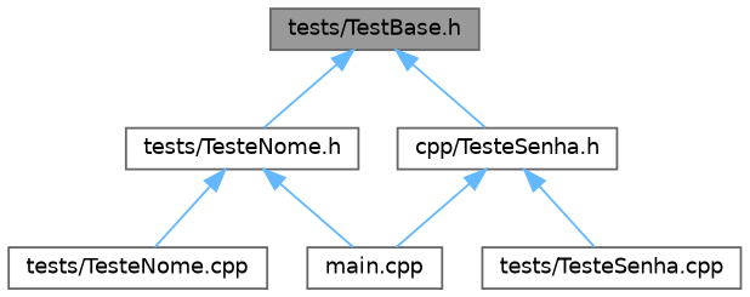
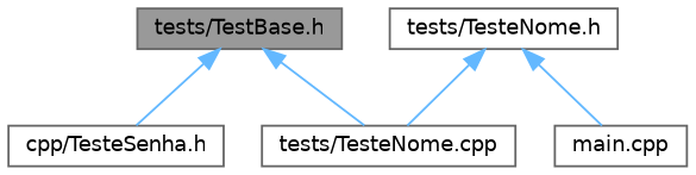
  digraph {
    fontname="DejaVu Sans"
    node [color=grey40 fillcolor=white fontname="DejaVu Sans" fontsize=10 shape=box style=filled]
    edge [color=steelblue1 dir=back fontname="DejaVu Sans" fontsize=10 labelfontname=Helvetica labelfontsize=10 style=solid]
    n1 [color=gray40 fillcolor=grey60 fontcolor=black height=0.2 label="tests/TestBase.h" width=0.4]
    n2 [height=0.2 label="tests/TesteNome.h" width=0.4]
    n3 [height=0.2 label="cpp/TesteSenha.h" width=0.4]
    n4 [height=0.2 label="main.cpp" width=0.4]
    n5 [height=0.2 label="tests/TesteNome.cpp" width=0.4]
-   n6 [height=0.2 label="tests/TesteSenha.cpp" width=0.4]
-   n1 -> n2
+   n1 -> n5
    n1 -> n3
    n2 -> n4
    n2 -> n5
-   n3 -> n4
-   n3 -> n6
  }
